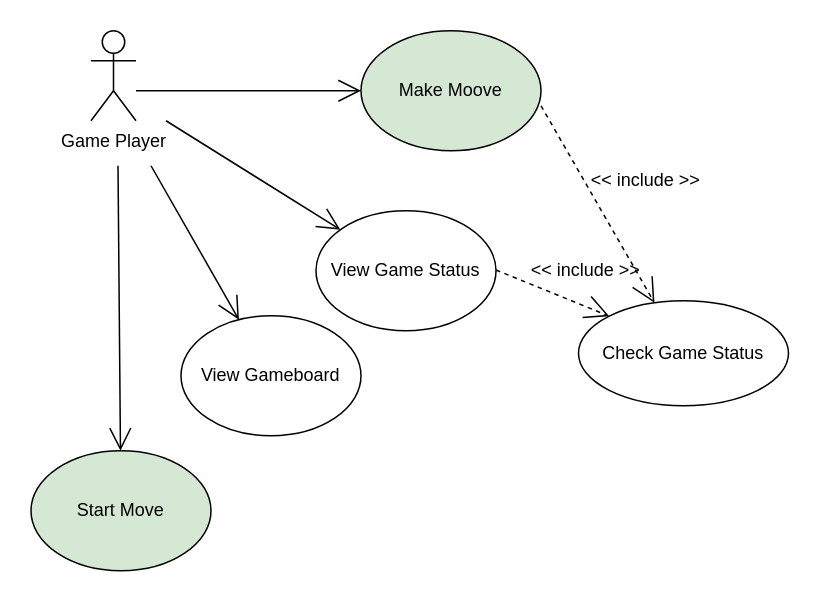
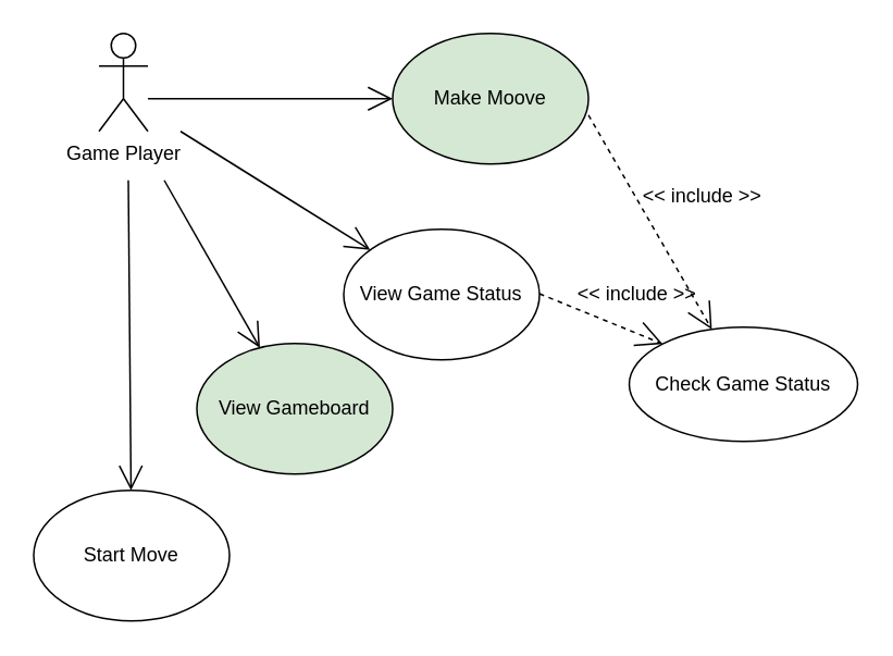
  <mxCell id="0" />
  <mxCell id="1" parent="0" />
  <mxCell id="2" value="Game Player" style="shape=umlActor;verticalLabelPosition=bottom;labelBackgroundColor=#ffffff;verticalAlign=top;html=1;outlineConnect=0;gradientColor=none;fillColor=#ffffff;" vertex="1" parent="1"><mxGeometry x="60" y="20" width="30" height="60" as="geometry" /></mxCell>
  <mxCell id="3" value="" style="endArrow=open;html=1;endFill=0;endSize=13;" edge="1" parent="1" target="4"><mxGeometry width="50" height="50" relative="1" as="geometry"><mxPoint x="90" y="60" as="sourcePoint" /><mxPoint x="300" y="60" as="targetPoint" /></mxGeometry></mxCell>
  <mxCell id="4" value="Make Moove" style="ellipse;whiteSpace=wrap;html=1;fillColor=#d5e8d4;" vertex="1" parent="1"><mxGeometry x="240" y="20" width="120" height="80" as="geometry" /></mxCell>
  <mxCell id="5" value="" style="endArrow=open;html=1;endSize=13;endFill=0;" edge="1" parent="1" target="6"><mxGeometry width="50" height="50" relative="1" as="geometry"><mxPoint x="110" y="80" as="sourcePoint" /><mxPoint x="160" y="150" as="targetPoint" /></mxGeometry></mxCell>
  <mxCell id="6" value="View Game Status" style="ellipse;whiteSpace=wrap;html=1;" vertex="1" parent="1"><mxGeometry x="210" y="140" width="120" height="80" as="geometry" /></mxCell>
  <mxCell id="7" value="" style="endArrow=open;html=1;endSize=13;endFill=0;" edge="1" parent="1" target="8"><mxGeometry width="50" height="50" relative="1" as="geometry"><mxPoint x="100" y="110" as="sourcePoint" /><mxPoint x="110" y="240" as="targetPoint" /></mxGeometry></mxCell>
- <mxCell id="8" value="View Gameboard" style="ellipse;whiteSpace=wrap;html=1;" vertex="1" parent="1"><mxGeometry x="120" y="210" width="120" height="80" as="geometry" /></mxCell>
+ <mxCell id="8" value="View Gameboard" style="ellipse;whiteSpace=wrap;html=1;fillColor=#d5e8d4;" vertex="1" parent="1"><mxGeometry x="120" y="210" width="120" height="80" as="geometry" /></mxCell>
  <mxCell id="9" value="" style="endArrow=open;html=1;endFill=0;endSize=13;" edge="1" parent="1" target="10"><mxGeometry width="50" height="50" relative="1" as="geometry"><mxPoint x="78" y="110" as="sourcePoint" /><mxPoint x="60" y="340" as="targetPoint" /></mxGeometry></mxCell>
- <mxCell id="10" value="Start Move" style="ellipse;whiteSpace=wrap;html=1;fillColor=#d5e8d4;" vertex="1" parent="1"><mxGeometry x="20" y="300" width="120" height="80" as="geometry" /></mxCell>
+ <mxCell id="10" value="Start Move" style="ellipse;whiteSpace=wrap;html=1;" vertex="1" parent="1"><mxGeometry x="20" y="300" width="120" height="80" as="geometry" /></mxCell>
  <mxCell id="11" value="" style="endArrow=open;dashed=1;endFill=0;html=1;entryX=0;entryY=0;entryDx=0;entryDy=0;strokeWidth=1;strokeColor=#000000;endSize=14;" edge="1" parent="1" target="13"><mxGeometry width="160" relative="1" as="geometry"><mxPoint x="330" y="179.5" as="sourcePoint" /><mxPoint x="450" y="220" as="targetPoint" /></mxGeometry></mxCell>
  <mxCell id="12" value="" style="endArrow=open;dashed=1;endFill=0;html=1;startArrow=none;startFill=0;endSize=14;" edge="1" parent="1" target="13"><mxGeometry width="160" relative="1" as="geometry"><mxPoint x="360" y="70" as="sourcePoint" /><mxPoint x="450" y="220" as="targetPoint" /></mxGeometry></mxCell>
  <mxCell id="13" value="Check Game Status" style="ellipse;whiteSpace=wrap;html=1;" vertex="1" parent="1"><mxGeometry x="385" y="200" width="140" height="70" as="geometry" /></mxCell>
  <mxCell id="14" value="&amp;lt;&amp;lt; include &amp;gt;&amp;gt;" style="text;html=1;strokeColor=none;fillColor=none;align=center;verticalAlign=middle;whiteSpace=wrap;rounded=0;" vertex="1" parent="1"><mxGeometry x="340" y="170" width="100" height="20" as="geometry" /></mxCell>
  <mxCell id="15" value="&amp;lt;&amp;lt; include &amp;gt;&amp;gt;" style="text;html=1;strokeColor=none;fillColor=none;align=center;verticalAlign=middle;whiteSpace=wrap;rounded=0;" vertex="1" parent="1"><mxGeometry x="380" y="110" width="100" height="20" as="geometry" /></mxCell>
